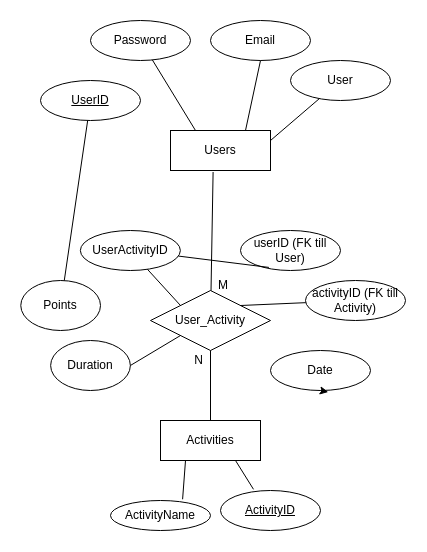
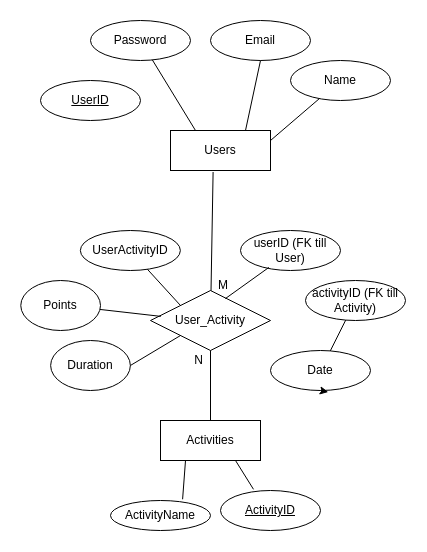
  <mxCell id="0" />
  <mxCell id="1" parent="0" />
  <mxCell id="2" value="Users" style="whiteSpace=wrap;html=1;align=center;" parent="1" vertex="1"><mxGeometry x="170" y="130" width="100" height="40" as="geometry" /></mxCell>
  <mxCell id="3" value="Activities" style="whiteSpace=wrap;html=1;align=center;" parent="1" vertex="1"><mxGeometry x="160" y="420" width="100" height="40" as="geometry" /></mxCell>
  <mxCell id="4" value="Password" style="ellipse;whiteSpace=wrap;html=1;align=center;" parent="1" vertex="1"><mxGeometry x="90" y="20" width="100" height="40" as="geometry" /></mxCell>
  <mxCell id="5" value="Email" style="ellipse;whiteSpace=wrap;html=1;align=center;" parent="1" vertex="1"><mxGeometry x="210" y="20" width="100" height="40" as="geometry" /></mxCell>
- <mxCell id="6" value="User" style="ellipse;whiteSpace=wrap;html=1;align=center;" parent="1" vertex="1"><mxGeometry x="290" y="60" width="100" height="40" as="geometry" /></mxCell>
+ <mxCell id="6" value="Name" style="ellipse;whiteSpace=wrap;html=1;align=center;" parent="1" vertex="1"><mxGeometry x="290" y="60" width="100" height="40" as="geometry" /></mxCell>
  <mxCell id="7" value="UserID" style="ellipse;whiteSpace=wrap;html=1;align=center;fontStyle=4;" parent="1" vertex="1"><mxGeometry x="40" y="80" width="100" height="40" as="geometry" /></mxCell>
  <mxCell id="8" value="" style="endArrow=none;html=1;rounded=0;entryX=0.25;entryY=0;entryDx=0;entryDy=0;" parent="1" source="4" target="2" edge="1"><mxGeometry relative="1" as="geometry"><mxPoint x="460" y="320" as="sourcePoint" /><mxPoint x="620" y="320" as="targetPoint" /></mxGeometry></mxCell>
  <mxCell id="9" value="" style="endArrow=none;html=1;rounded=0;exitX=0.5;exitY=1;exitDx=0;exitDy=0;entryX=0.75;entryY=0;entryDx=0;entryDy=0;" parent="1" source="5" target="2" edge="1"><mxGeometry relative="1" as="geometry"><mxPoint x="470" y="330" as="sourcePoint" /><mxPoint x="630" y="330" as="targetPoint" /></mxGeometry></mxCell>
  <mxCell id="10" value="" style="endArrow=none;html=1;rounded=0;entryX=1;entryY=0.25;entryDx=0;entryDy=0;" parent="1" source="6" target="2" edge="1"><mxGeometry relative="1" as="geometry"><mxPoint x="490" y="350" as="sourcePoint" /><mxPoint x="650" y="350" as="targetPoint" /></mxGeometry></mxCell>
  <mxCell id="11" value="Date" style="ellipse;whiteSpace=wrap;html=1;align=center;" parent="1" vertex="1"><mxGeometry x="270" y="350" width="100" height="40" as="geometry" /></mxCell>
  <mxCell id="12" value="ActivityName" style="ellipse;whiteSpace=wrap;html=1;align=center;" parent="1" vertex="1"><mxGeometry x="110" y="500" width="100" height="30" as="geometry" /></mxCell>
  <mxCell id="13" value="ActivityID" style="ellipse;whiteSpace=wrap;html=1;align=center;fontStyle=4;" parent="1" vertex="1"><mxGeometry x="220" y="490" width="100" height="40" as="geometry" /></mxCell>
  <mxCell id="14" value="" style="endArrow=none;html=1;rounded=0;exitX=0.33;exitY=-0.029;exitDx=0;exitDy=0;exitPerimeter=0;entryX=0.75;entryY=1;entryDx=0;entryDy=0;" parent="1" source="13" target="3" edge="1"><mxGeometry relative="1" as="geometry"><mxPoint x="-340" y="330" as="sourcePoint" /><mxPoint x="240" y="550" as="targetPoint" /><Array as="points" /></mxGeometry></mxCell>
  <mxCell id="15" value="User_Activity" style="shape=rhombus;perimeter=rhombusPerimeter;whiteSpace=wrap;html=1;align=center;" parent="1" vertex="1"><mxGeometry x="150" y="290" width="120" height="60" as="geometry" /></mxCell>
  <mxCell id="16" value="" style="endArrow=none;html=1;rounded=0;exitX=0.426;exitY=1.038;exitDx=0;exitDy=0;exitPerimeter=0;" parent="1" source="2" target="15" edge="1"><mxGeometry relative="1" as="geometry"><mxPoint x="280" y="370" as="sourcePoint" /><mxPoint x="320" y="400" as="targetPoint" /></mxGeometry></mxCell>
  <mxCell id="17" value="M" style="resizable=0;html=1;whiteSpace=wrap;align=right;verticalAlign=bottom;" parent="16" connectable="0" vertex="1"><mxGeometry x="1" relative="1" as="geometry"><mxPoint x="18" y="2" as="offset" /></mxGeometry></mxCell>
  <mxCell id="18" value="" style="endArrow=none;html=1;rounded=0;entryX=0.5;entryY=1;entryDx=0;entryDy=0;" parent="1" source="3" target="15" edge="1"><mxGeometry relative="1" as="geometry"><mxPoint x="280" y="370" as="sourcePoint" /><mxPoint x="180" y="410" as="targetPoint" /></mxGeometry></mxCell>
  <mxCell id="19" value="N" style="resizable=0;html=1;whiteSpace=wrap;align=right;verticalAlign=bottom;" parent="18" connectable="0" vertex="1"><mxGeometry x="1" relative="1" as="geometry"><mxPoint x="-6" y="18" as="offset" /></mxGeometry></mxCell>
  <mxCell id="20" value="UserActivityID" style="ellipse;whiteSpace=wrap;html=1;align=center;" parent="1" vertex="1"><mxGeometry x="79.86" y="230" width="100" height="40" as="geometry" /></mxCell>
  <mxCell id="21" value="userID (FK till User)" style="ellipse;whiteSpace=wrap;html=1;align=center;" parent="1" vertex="1"><mxGeometry x="240" y="230" width="100" height="40" as="geometry" /></mxCell>
  <mxCell id="22" value="activityID (FK till Activity)" style="ellipse;whiteSpace=wrap;html=1;align=center;" parent="1" vertex="1"><mxGeometry x="305" y="280" width="100" height="40" as="geometry" /></mxCell>
  <mxCell id="23" value="Points" style="ellipse;whiteSpace=wrap;html=1;align=center;" parent="1" vertex="1"><mxGeometry x="20.28" y="280" width="79.72" height="50" as="geometry" /></mxCell>
- <mxCell id="24" value="" style="endArrow=none;html=1;rounded=0;" parent="1" source="23" target="7" edge="1"><mxGeometry relative="1" as="geometry"><mxPoint x="607" y="140" as="sourcePoint" /><mxPoint x="657" y="280" as="targetPoint" /></mxGeometry></mxCell>
+ <mxCell id="24" value="" style="endArrow=none;html=1;rounded=0;entryX=0.086;entryY=0.431;entryDx=0;entryDy=0;entryPerimeter=0;" parent="1" source="23" target="15" edge="1"><mxGeometry relative="1" as="geometry"><mxPoint x="607" y="140" as="sourcePoint" /><mxPoint x="657" y="280" as="targetPoint" /></mxGeometry></mxCell>
  <mxCell id="25" value="" style="endArrow=none;html=1;rounded=0;entryX=0;entryY=0;entryDx=0;entryDy=0;" parent="1" source="20" target="15" edge="1"><mxGeometry relative="1" as="geometry"><mxPoint x="150" y="253" as="sourcePoint" /><mxPoint x="201" y="309" as="targetPoint" /></mxGeometry></mxCell>
- <mxCell id="26" value="" style="endArrow=none;html=1;rounded=0;exitX=0.284;exitY=0.923;exitDx=0;exitDy=0;exitPerimeter=0;" parent="1" source="21" target="20" edge="1"><mxGeometry relative="1" as="geometry"><mxPoint x="894" y="142.69" as="sourcePoint" /><mxPoint x="921.52" y="287.31" as="targetPoint" /></mxGeometry></mxCell>
- <mxCell id="27" value="" style="endArrow=none;html=1;rounded=0;entryX=1;entryY=0;entryDx=0;entryDy=0;" parent="1" source="22" target="15" edge="1"><mxGeometry relative="1" as="geometry"><mxPoint x="279" y="157" as="sourcePoint" /><mxPoint x="235" y="303" as="targetPoint" /></mxGeometry></mxCell>
+ <mxCell id="26" value="" style="endArrow=none;html=1;rounded=0;exitX=0.284;exitY=0.923;exitDx=0;exitDy=0;exitPerimeter=0;entryX=0.624;entryY=0.135;entryDx=0;entryDy=0;entryPerimeter=0;" parent="1" source="21" target="15" edge="1"><mxGeometry relative="1" as="geometry"><mxPoint x="894" y="142.69" as="sourcePoint" /><mxPoint x="921.52" y="287.31" as="targetPoint" /></mxGeometry></mxCell>
+ <mxCell id="27" value="" style="endArrow=none;html=1;rounded=0;" parent="1" source="22" target="11" edge="1"><mxGeometry relative="1" as="geometry"><mxPoint x="279" y="157" as="sourcePoint" /><mxPoint x="235" y="303" as="targetPoint" /></mxGeometry></mxCell>
  <mxCell id="28" value="Duration" style="ellipse;whiteSpace=wrap;html=1;align=center;" parent="1" vertex="1"><mxGeometry x="50.14" y="340" width="79.72" height="50" as="geometry" /></mxCell>
  <mxCell id="29" value="" style="endArrow=none;html=1;rounded=0;exitX=1;exitY=0.5;exitDx=0;exitDy=0;entryX=0;entryY=1;entryDx=0;entryDy=0;" parent="1" source="28" target="15" edge="1"><mxGeometry relative="1" as="geometry"><mxPoint x="111" y="216" as="sourcePoint" /><mxPoint x="201" y="310" as="targetPoint" /></mxGeometry></mxCell>
  <mxCell id="30" value="&lt;div&gt;&lt;br&gt;&lt;/div&gt;&lt;div&gt;&lt;br&gt;&lt;/div&gt;" style="text;html=1;align=center;verticalAlign=middle;resizable=0;points=[];autosize=1;strokeColor=none;fillColor=none;" parent="1" vertex="1"><mxGeometry x="80" y="253" width="20" height="40" as="geometry" /></mxCell>
  <mxCell id="31" style="edgeStyle=none;html=1;exitX=0.5;exitY=1;exitDx=0;exitDy=0;entryX=0.578;entryY=1.039;entryDx=0;entryDy=0;entryPerimeter=0;" parent="1" source="11" target="11" edge="1"><mxGeometry relative="1" as="geometry" /></mxCell>
  <mxCell id="32" value="" style="endArrow=none;html=1;rounded=0;exitX=0.721;exitY=-0.041;exitDx=0;exitDy=0;exitPerimeter=0;entryX=0.25;entryY=1;entryDx=0;entryDy=0;" parent="1" source="12" target="3" edge="1"><mxGeometry relative="1" as="geometry"><mxPoint x="225" y="495" as="sourcePoint" /><mxPoint x="207" y="466" as="targetPoint" /><Array as="points" /></mxGeometry></mxCell>
